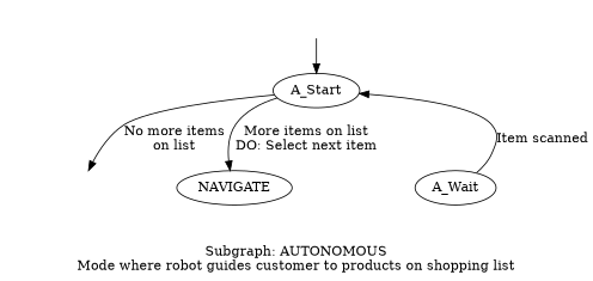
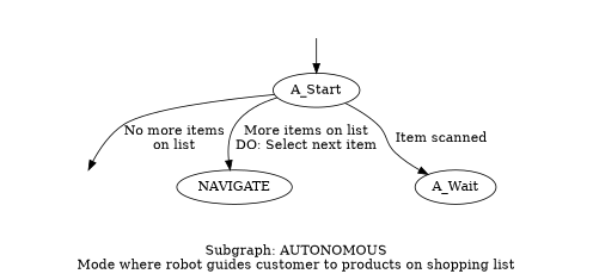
  digraph {
    label="Subgraph: AUTONOMOUS\nMode where robot guides customer to products on shopping list"
    A_invisible_start [style=invis]
    A_Start
    A_invisible_end [style=invis]
    n4 [label=NAVIGATE]
    A_Wait
    A_invisible_start -> A_Start
    A_Start -> A_invisible_end [label="No more items\non list"]
    A_Start -> n4 [label="More items on list\nDO: Select next item"]
-   A_Wait -> A_Start [label="Item scanned"]
+   A_Start -> A_Wait [label="Item scanned"]
  }
